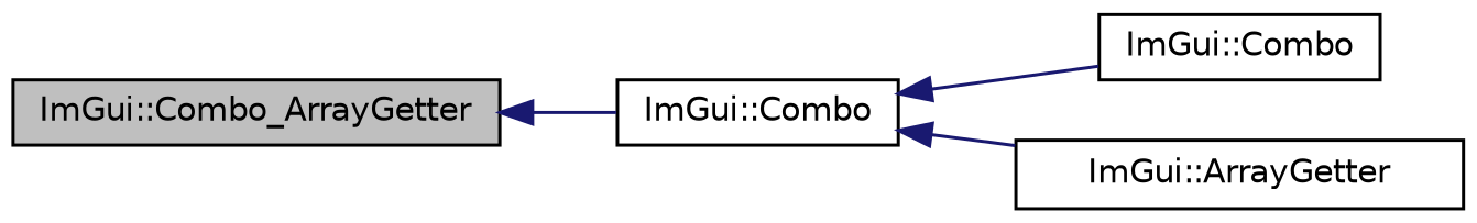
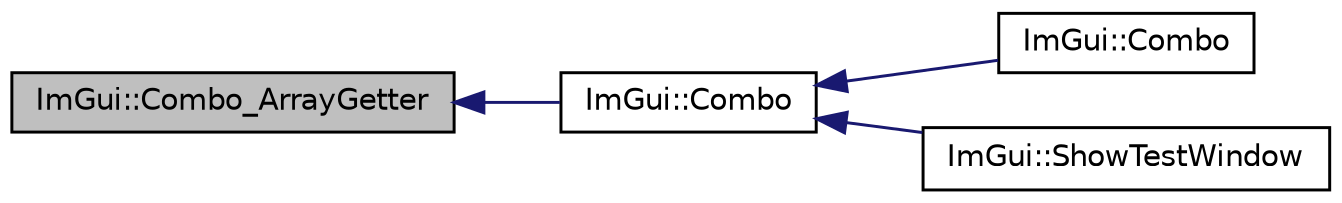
  digraph {
    rankdir=LR
    node [color=black fillcolor=white fontname=Helvetica fontsize=10 shape=record style=filled]
    edge [color=midnightblue dir=back fontname=Helvetica fontsize=10 labelfontname=Helvetica labelfontsize=10 style=solid]
    n1 [fillcolor=grey75 fontcolor=black height=0.2 label="ImGui::Combo_ArrayGetter" width=0.4]
    n2 [height=0.2 label="ImGui::Combo" width=0.4]
    n3 [height=0.2 label="ImGui::Combo" width=0.4]
-   n4 [height=0.2 label="ImGui::ArrayGetter" width=0.4]
+   n4 [height=0.2 label="ImGui::ShowTestWindow" width=0.4]
    n1 -> n2
    n2 -> n3
    n2 -> n4
  }
